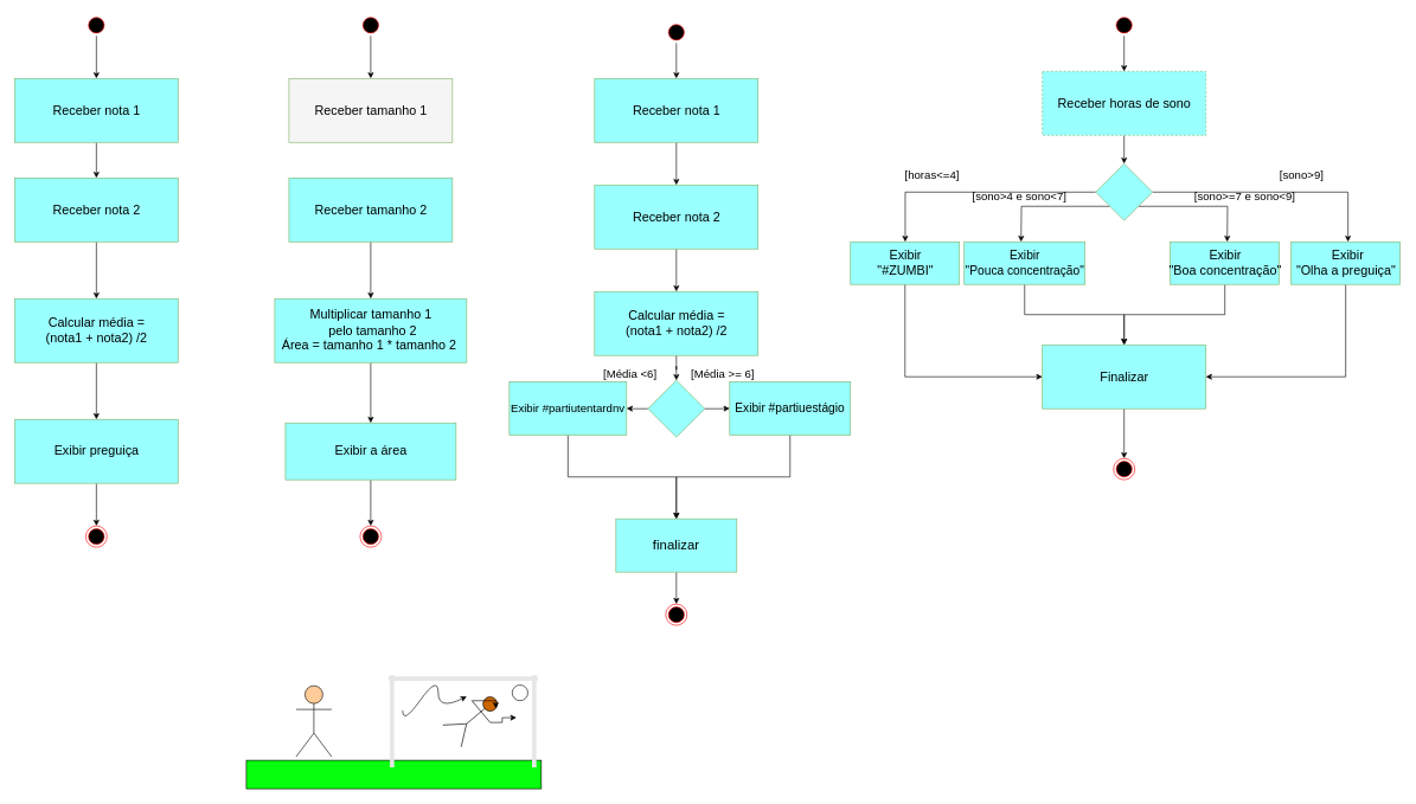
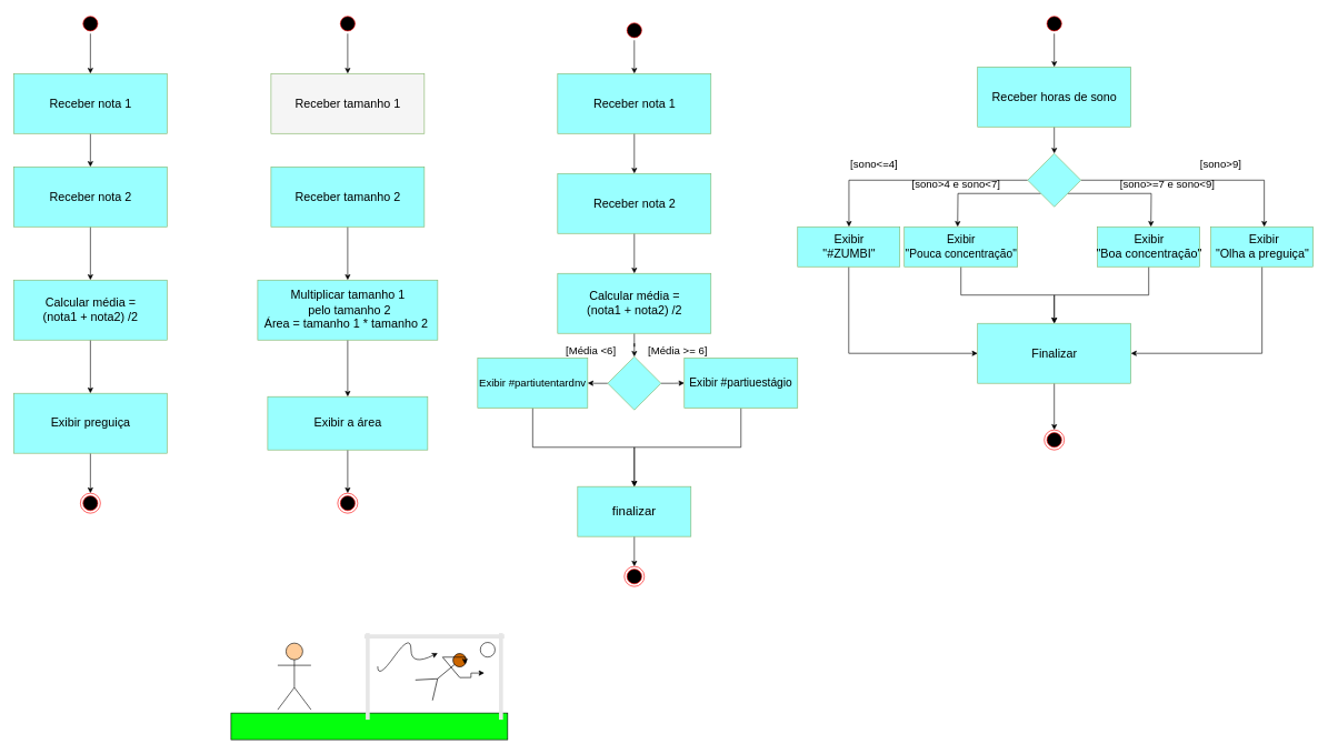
  <mxCell id="0" />
  <mxCell id="1" parent="0" />
  <mxCell id="2" value="" style="edgeStyle=orthogonalEdgeStyle;rounded=0;orthogonalLoop=1;jettySize=auto;html=1;fontSize=18;strokeColor=#000000;" edge="1" parent="1" source="3" target="5"><mxGeometry relative="1" as="geometry" /></mxCell>
  <mxCell id="3" value="" style="ellipse;html=1;shape=startState;fillColor=#000000;strokeColor=#ff0000;" vertex="1" parent="1"><mxGeometry x="120" y="20" width="30" height="30" as="geometry" /></mxCell>
  <mxCell id="4" value="" style="edgeStyle=orthogonalEdgeStyle;rounded=0;orthogonalLoop=1;jettySize=auto;html=1;fontSize=18;strokeColor=#000000;" edge="1" parent="1" source="5" target="7"><mxGeometry relative="1" as="geometry" /></mxCell>
  <mxCell id="5" value="&lt;font style=&quot;font-size: 18px&quot;&gt;Receber nota 1&lt;/font&gt;" style="html=1;fillColor=#99FFFF;strokeColor=#82b366;" vertex="1" parent="1"><mxGeometry x="20" y="110" width="230" height="90" as="geometry" /></mxCell>
  <mxCell id="6" value="" style="edgeStyle=orthogonalEdgeStyle;rounded=0;orthogonalLoop=1;jettySize=auto;html=1;fontSize=18;strokeColor=#000000;" edge="1" parent="1" source="7" target="9"><mxGeometry relative="1" as="geometry" /></mxCell>
  <mxCell id="7" value="&lt;font style=&quot;font-size: 18px&quot;&gt;Receber nota 2&lt;/font&gt;" style="html=1;fillColor=#99FFFF;strokeColor=#82b366;" vertex="1" parent="1"><mxGeometry x="20" y="250" width="230" height="90" as="geometry" /></mxCell>
  <mxCell id="8" value="" style="edgeStyle=orthogonalEdgeStyle;rounded=0;orthogonalLoop=1;jettySize=auto;html=1;fontSize=18;strokeColor=#000000;" edge="1" parent="1" source="9" target="11"><mxGeometry relative="1" as="geometry" /></mxCell>
  <mxCell id="9" value="&lt;font style=&quot;font-size: 18px&quot;&gt;Calcular média =&lt;br&gt;(nota1 + nota2) /2&lt;br&gt;&lt;/font&gt;" style="html=1;fillColor=#99FFFF;strokeColor=#82b366;" vertex="1" parent="1"><mxGeometry x="20" y="420" width="230" height="90" as="geometry" /></mxCell>
  <mxCell id="10" value="" style="edgeStyle=orthogonalEdgeStyle;rounded=0;orthogonalLoop=1;jettySize=auto;html=1;fontSize=18;strokeColor=#000000;" edge="1" parent="1" source="11" target="12"><mxGeometry relative="1" as="geometry" /></mxCell>
  <mxCell id="11" value="&lt;font style=&quot;font-size: 18px&quot;&gt;Exibir preguiça&lt;br&gt;&lt;/font&gt;" style="html=1;fillColor=#99FFFF;strokeColor=#82b366;" vertex="1" parent="1"><mxGeometry x="20" y="590" width="230" height="90" as="geometry" /></mxCell>
  <mxCell id="12" value="" style="ellipse;html=1;shape=endState;fillColor=#000000;strokeColor=#ff0000;fontSize=18;" vertex="1" parent="1"><mxGeometry x="120" y="740" width="30" height="30" as="geometry" /></mxCell>
  <mxCell id="13" value="" style="edgeStyle=orthogonalEdgeStyle;rounded=0;orthogonalLoop=1;jettySize=auto;html=1;fontSize=18;strokeColor=#000000;" edge="1" parent="1" source="14" target="15"><mxGeometry relative="1" as="geometry" /></mxCell>
  <mxCell id="14" value="" style="ellipse;html=1;shape=startState;fillColor=#000000;strokeColor=#ff0000;fontSize=18;" vertex="1" parent="1"><mxGeometry x="506" y="20" width="30" height="30" as="geometry" /></mxCell>
  <mxCell id="15" value="&lt;font style=&quot;font-size: 18px&quot;&gt;Receber tamanho 1&lt;/font&gt;" style="html=1;fillColor=#f5f5f5;strokeColor=#82b366;" vertex="1" parent="1"><mxGeometry x="406" y="110" width="230" height="90" as="geometry" /></mxCell>
  <mxCell id="16" value="" style="edgeStyle=orthogonalEdgeStyle;rounded=0;orthogonalLoop=1;jettySize=auto;html=1;fontSize=18;strokeColor=#000000;" edge="1" parent="1" source="17" target="19"><mxGeometry relative="1" as="geometry" /></mxCell>
  <mxCell id="17" value="&lt;font style=&quot;font-size: 18px&quot;&gt;Receber tamanho 2&lt;/font&gt;" style="html=1;fillColor=#99FFFF;strokeColor=#82b366;" vertex="1" parent="1"><mxGeometry x="406" y="250" width="230" height="90" as="geometry" /></mxCell>
  <mxCell id="18" value="" style="edgeStyle=orthogonalEdgeStyle;rounded=0;orthogonalLoop=1;jettySize=auto;html=1;fontSize=18;strokeColor=#000000;" edge="1" parent="1" source="19" target="21"><mxGeometry relative="1" as="geometry" /></mxCell>
  <mxCell id="19" value="&lt;font style=&quot;font-size: 18px&quot;&gt;Multiplicar tamanho 1&lt;br&gt;&amp;nbsp;pelo tamanho 2&lt;br&gt;Área = tamanho 1 * tamanho 2&amp;nbsp;&lt;br&gt;&lt;/font&gt;" style="html=1;fillColor=#99FFFF;strokeColor=#82b366;" vertex="1" parent="1"><mxGeometry x="386" y="420" width="270" height="90" as="geometry" /></mxCell>
  <mxCell id="20" value="" style="edgeStyle=orthogonalEdgeStyle;rounded=0;orthogonalLoop=1;jettySize=auto;html=1;fontSize=18;strokeColor=#000000;" edge="1" parent="1" source="21" target="22"><mxGeometry relative="1" as="geometry" /></mxCell>
  <mxCell id="21" value="&lt;font style=&quot;font-size: 18px&quot;&gt;Exibir a área&lt;br&gt;&lt;/font&gt;" style="html=1;fillColor=#99FFFF;strokeColor=#82b366;" vertex="1" parent="1"><mxGeometry x="401" y="595" width="240" height="80" as="geometry" /></mxCell>
  <mxCell id="22" value="" style="ellipse;html=1;shape=endState;fillColor=#000000;strokeColor=#ff0000;fontSize=18;" vertex="1" parent="1"><mxGeometry x="506" y="740" width="30" height="30" as="geometry" /></mxCell>
  <mxCell id="23" value="Actor" style="shape=umlActor;verticalLabelPosition=bottom;verticalAlign=top;html=1;fontSize=18;fillColor=#FFCC99;" vertex="1" parent="1"><mxGeometry x="416" y="965" width="50" height="100" as="geometry" /></mxCell>
  <mxCell id="24" value="" style="html=1;points=[];perimeter=orthogonalPerimeter;fontSize=18;fillColor=#05FF0D;" vertex="1" parent="1"><mxGeometry x="346" y="1070" width="415" height="40" as="geometry" /></mxCell>
  <mxCell id="25" value="" style="curved=1;endArrow=classic;html=1;rounded=0;fontSize=18;strokeColor=#000000;" edge="1" parent="1"><mxGeometry width="50" height="50" relative="1" as="geometry"><mxPoint x="566" y="1000" as="sourcePoint" /><mxPoint x="656" y="980" as="targetPoint" /><Array as="points"><mxPoint x="566" y="1020" /><mxPoint x="616" y="950" /><mxPoint x="616" y="1000" /></Array></mxGeometry></mxCell>
  <mxCell id="26" value="" style="shape=line;html=1;strokeWidth=6;strokeColor=#E6E6E6;fontSize=18;fillColor=#99FFFF;" vertex="1" parent="1"><mxGeometry x="546" y="950" width="210" height="10" as="geometry" /></mxCell>
  <mxCell id="27" value="" style="shape=line;html=1;strokeWidth=6;fontSize=18;rotation=90;fillColor=#000000;strokeColor=#E6E6E6;gradientColor=#000000;" vertex="1" parent="1"><mxGeometry x="686" y="1010" width="130" height="10" as="geometry" /></mxCell>
  <mxCell id="28" value="" style="shape=line;html=1;strokeWidth=6;strokeColor=#E6E6E6;fontSize=18;fillColor=#99FFFF;rotation=90;" vertex="1" parent="1"><mxGeometry x="486" y="1010" width="130" height="10" as="geometry" /></mxCell>
  <mxCell id="29" value="" style="edgeStyle=orthogonalEdgeStyle;rounded=0;orthogonalLoop=1;jettySize=auto;html=1;fontSize=18;strokeColor=#000000;" edge="1" parent="1" source="30" target="32"><mxGeometry relative="1" as="geometry" /></mxCell>
  <mxCell id="30" value="" style="ellipse;html=1;shape=startState;fillColor=#000000;strokeColor=#ff0000;fontSize=18;" vertex="1" parent="1"><mxGeometry x="936" y="30" width="30" height="30" as="geometry" /></mxCell>
  <mxCell id="31" value="" style="edgeStyle=orthogonalEdgeStyle;rounded=0;orthogonalLoop=1;jettySize=auto;html=1;fontSize=18;strokeColor=#000000;" edge="1" parent="1" source="32" target="34"><mxGeometry relative="1" as="geometry" /></mxCell>
  <mxCell id="32" value="&lt;font style=&quot;font-size: 18px&quot;&gt;Receber nota 1&lt;/font&gt;" style="html=1;fillColor=#99FFFF;strokeColor=#82b366;" vertex="1" parent="1"><mxGeometry x="836" y="110" width="230" height="90" as="geometry" /></mxCell>
  <mxCell id="33" value="" style="edgeStyle=orthogonalEdgeStyle;rounded=0;orthogonalLoop=1;jettySize=auto;html=1;fontSize=18;strokeColor=#000000;" edge="1" parent="1" source="34" target="36"><mxGeometry relative="1" as="geometry" /></mxCell>
  <mxCell id="34" value="&lt;font style=&quot;font-size: 18px&quot;&gt;Receber nota 2&lt;/font&gt;" style="html=1;fillColor=#99FFFF;strokeColor=#82b366;" vertex="1" parent="1"><mxGeometry x="836" y="260" width="230" height="90" as="geometry" /></mxCell>
  <mxCell id="35" value="" style="edgeStyle=orthogonalEdgeStyle;rounded=0;orthogonalLoop=1;jettySize=auto;html=1;fontSize=18;strokeColor=#000000;" edge="1" parent="1" source="36" target="39"><mxGeometry relative="1" as="geometry" /></mxCell>
  <mxCell id="36" value="&lt;font style=&quot;font-size: 18px&quot;&gt;Calcular média =&lt;br&gt;(nota1 + nota2) /2&lt;br&gt;&lt;/font&gt;" style="html=1;fillColor=#99FFFF;strokeColor=#82b366;" vertex="1" parent="1"><mxGeometry x="836" y="410" width="230" height="90" as="geometry" /></mxCell>
  <mxCell id="37" value="" style="edgeStyle=orthogonalEdgeStyle;rounded=0;orthogonalLoop=1;jettySize=auto;html=1;fontSize=18;strokeColor=#000000;" edge="1" parent="1" source="39" target="41"><mxGeometry relative="1" as="geometry" /></mxCell>
  <mxCell id="38" value="" style="edgeStyle=orthogonalEdgeStyle;rounded=0;orthogonalLoop=1;jettySize=auto;html=1;fontSize=18;strokeColor=#000000;" edge="1" parent="1" source="39" target="43"><mxGeometry relative="1" as="geometry" /></mxCell>
  <mxCell id="39" value="" style="rhombus;whiteSpace=wrap;html=1;fillColor=#99FFFF;strokeColor=#82b366;" vertex="1" parent="1"><mxGeometry x="911" y="535" width="80" height="80" as="geometry" /></mxCell>
  <mxCell id="40" style="edgeStyle=orthogonalEdgeStyle;rounded=0;orthogonalLoop=1;jettySize=auto;html=1;fontSize=16;strokeColor=#000000;" edge="1" parent="1" source="41" target="45"><mxGeometry relative="1" as="geometry" /></mxCell>
  <mxCell id="41" value="&lt;font style=&quot;font-size: 16px&quot;&gt;Exibir #partiutentardnv&lt;/font&gt;" style="whiteSpace=wrap;html=1;fillColor=#99FFFF;strokeColor=#82b366;" vertex="1" parent="1"><mxGeometry x="716" y="537" width="165" height="75" as="geometry" /></mxCell>
  <mxCell id="42" value="" style="edgeStyle=orthogonalEdgeStyle;rounded=0;orthogonalLoop=1;jettySize=auto;html=1;fontSize=18;strokeColor=#000000;" edge="1" parent="1" source="43" target="45"><mxGeometry relative="1" as="geometry" /></mxCell>
  <mxCell id="43" value="&lt;font style=&quot;font-size: 17px&quot;&gt;Exibir #partiuestágio&lt;/font&gt;" style="whiteSpace=wrap;html=1;fillColor=#99FFFF;strokeColor=#82b366;" vertex="1" parent="1"><mxGeometry x="1026" y="537" width="170" height="75" as="geometry" /></mxCell>
  <mxCell id="44" value="" style="edgeStyle=orthogonalEdgeStyle;rounded=0;orthogonalLoop=1;jettySize=auto;html=1;fontSize=16;strokeColor=#000000;" edge="1" parent="1" source="45" target="51"><mxGeometry relative="1" as="geometry" /></mxCell>
  <mxCell id="45" value="&lt;font style=&quot;font-size: 19px&quot;&gt;finalizar&lt;/font&gt;" style="whiteSpace=wrap;html=1;fillColor=#99FFFF;strokeColor=#82b366;" vertex="1" parent="1"><mxGeometry x="866" y="730" width="170" height="75" as="geometry" /></mxCell>
  <mxCell id="46" value="[Média &amp;lt;6]" style="text;html=1;strokeColor=none;fillColor=none;align=center;verticalAlign=middle;whiteSpace=wrap;rounded=0;fontSize=16;" vertex="1" parent="1"><mxGeometry x="846" y="510" width="80" height="30" as="geometry" /></mxCell>
  <mxCell id="47" value="[Média &amp;gt;= 6]" style="text;html=1;strokeColor=none;fillColor=none;align=center;verticalAlign=middle;whiteSpace=wrap;rounded=0;fontSize=16;" vertex="1" parent="1"><mxGeometry x="967" y="510" width="99" height="30" as="geometry" /></mxCell>
  <mxCell id="48" style="edgeStyle=orthogonalEdgeStyle;rounded=0;orthogonalLoop=1;jettySize=auto;html=1;exitX=1;exitY=0.333;exitDx=0;exitDy=0;exitPerimeter=0;fontSize=16;strokeColor=#000000;" edge="1" parent="1" source="49"><mxGeometry relative="1" as="geometry"><mxPoint x="726" y="1010" as="targetPoint" /><Array as="points"><mxPoint x="706" y="1017" /><mxPoint x="706" y="1010" /></Array></mxGeometry></mxCell>
  <mxCell id="49" value="" style="shape=umlActor;verticalLabelPosition=bottom;verticalAlign=top;html=1;outlineConnect=0;fontSize=16;fillColor=#CC6600;rotation=50;" vertex="1" parent="1"><mxGeometry x="646" y="970" width="40" height="80" as="geometry" /></mxCell>
  <mxCell id="50" style="edgeStyle=orthogonalEdgeStyle;rounded=0;orthogonalLoop=1;jettySize=auto;html=1;exitX=0;exitY=0.333;exitDx=0;exitDy=0;exitPerimeter=0;entryX=0.75;entryY=0.1;entryDx=0;entryDy=0;entryPerimeter=0;fontSize=16;strokeColor=#000000;" edge="1" parent="1" source="49" target="49"><mxGeometry relative="1" as="geometry" /></mxCell>
  <mxCell id="51" value="" style="ellipse;html=1;shape=endState;fillColor=#000000;strokeColor=#ff0000;fontSize=16;" vertex="1" parent="1"><mxGeometry x="936" y="850" width="30" height="30" as="geometry" /></mxCell>
  <mxCell id="52" value="" style="edgeStyle=orthogonalEdgeStyle;rounded=0;orthogonalLoop=1;jettySize=auto;html=1;fontSize=16;strokeColor=#000000;" edge="1" parent="1" source="53" target="55"><mxGeometry relative="1" as="geometry" /></mxCell>
  <mxCell id="53" value="" style="ellipse;html=1;shape=startState;fillColor=#000000;strokeColor=#ff0000;fontSize=16;" vertex="1" parent="1"><mxGeometry x="1566" y="20" width="30" height="30" as="geometry" /></mxCell>
  <mxCell id="54" value="" style="edgeStyle=orthogonalEdgeStyle;rounded=0;orthogonalLoop=1;jettySize=auto;html=1;fontSize=16;strokeColor=#000000;" edge="1" parent="1" source="55" target="60"><mxGeometry relative="1" as="geometry" /></mxCell>
- <mxCell id="55" value="&lt;font style=&quot;font-size: 18px&quot;&gt;Receber horas de sono&lt;/font&gt;" style="html=1;fillColor=#99FFFF;strokeColor=#82b366;dashed=1;" vertex="1" parent="1"><mxGeometry x="1466" y="100" width="230" height="90" as="geometry" /></mxCell>
+ <mxCell id="55" value="&lt;font style=&quot;font-size: 18px&quot;&gt;Receber horas de sono&lt;/font&gt;" style="html=1;fillColor=#99FFFF;strokeColor=#82b366;" vertex="1" parent="1"><mxGeometry x="1466" y="100" width="230" height="90" as="geometry" /></mxCell>
  <mxCell id="56" style="edgeStyle=orthogonalEdgeStyle;rounded=0;orthogonalLoop=1;jettySize=auto;html=1;fontSize=16;strokeColor=#000000;" edge="1" parent="1" source="60"><mxGeometry relative="1" as="geometry"><mxPoint x="1896" y="340" as="targetPoint" /><Array as="points"><mxPoint x="1756" y="270" /><mxPoint x="1756" y="270" /></Array></mxGeometry></mxCell>
  <mxCell id="57" style="edgeStyle=orthogonalEdgeStyle;rounded=0;orthogonalLoop=1;jettySize=auto;html=1;exitX=0;exitY=0.5;exitDx=0;exitDy=0;fontSize=16;strokeColor=#000000;" edge="1" parent="1" source="60" target="62"><mxGeometry relative="1" as="geometry"><mxPoint x="1276" y="300" as="targetPoint" /><Array as="points"><mxPoint x="1273" y="270" /></Array></mxGeometry></mxCell>
  <mxCell id="58" style="edgeStyle=orthogonalEdgeStyle;rounded=0;orthogonalLoop=1;jettySize=auto;html=1;exitX=0;exitY=1;exitDx=0;exitDy=0;fontSize=16;strokeColor=#000000;" edge="1" parent="1" source="60"><mxGeometry relative="1" as="geometry"><mxPoint x="1436" y="340" as="targetPoint" /></mxGeometry></mxCell>
  <mxCell id="59" style="edgeStyle=orthogonalEdgeStyle;rounded=0;orthogonalLoop=1;jettySize=auto;html=1;exitX=1;exitY=1;exitDx=0;exitDy=0;fontSize=16;strokeColor=#000000;" edge="1" parent="1" source="60"><mxGeometry relative="1" as="geometry"><mxPoint x="1726" y="340" as="targetPoint" /></mxGeometry></mxCell>
  <mxCell id="60" value="" style="rhombus;whiteSpace=wrap;html=1;fillColor=#99FFFF;strokeColor=#82b366;" vertex="1" parent="1"><mxGeometry x="1541" y="230" width="80" height="80" as="geometry" /></mxCell>
  <mxCell id="61" style="edgeStyle=orthogonalEdgeStyle;rounded=0;orthogonalLoop=1;jettySize=auto;html=1;fontSize=16;strokeColor=#000000;entryX=0;entryY=0.5;entryDx=0;entryDy=0;" edge="1" parent="1" source="62" target="70"><mxGeometry relative="1" as="geometry"><mxPoint x="1272.665" y="560" as="targetPoint" /><Array as="points"><mxPoint x="1273" y="530" /></Array></mxGeometry></mxCell>
  <mxCell id="62" value="&lt;font style=&quot;font-size: 18px&quot;&gt;Exibir&lt;br&gt;&quot;#ZUMBI&quot;&lt;/font&gt;&lt;span style=&quot;color: rgba(0 , 0 , 0 , 0) ; font-family: monospace ; font-size: 0px&quot;&gt;%3CmxGraphModel%3E%3Croot%3E%3CmxCell%20id%3D%220%22%2F%3E%3CmxCell%20id%3D%221%22%20parent%3D%220%22%2F%3E%3CmxCell%20id%3D%222%22%20value%3D%22%26lt%3Bfont%20style%3D%26quot%3Bfont-size%3A%2018px%26quot%3B%26gt%3BReceber%20horas%20de%20sono%26lt%3B%2Ffont%26gt%3B%22%20style%3D%22html%3D1%3BfillColor%3D%2399FFFF%3BstrokeColor%3D%2382b366%3B%22%20vertex%3D%221%22%20parent%3D%221%22%3E%3CmxGeometry%20x%3D%221730%22%20y%3D%22110%22%20width%3D%22230%22%20height%3D%2290%22%20as%3D%22geometry%22%2F%3E%3C%2FmxCell%3E%3C%2Froot%3E%3C%2FmxGraphModel%3E&lt;/span&gt;" style="html=1;fillColor=#99FFFF;strokeColor=#82b366;" vertex="1" parent="1"><mxGeometry x="1196" y="340" width="153.33" height="60" as="geometry" /></mxCell>
  <mxCell id="63" style="edgeStyle=orthogonalEdgeStyle;rounded=0;orthogonalLoop=1;jettySize=auto;html=1;entryX=0.5;entryY=0;entryDx=0;entryDy=0;fontSize=16;strokeColor=#000000;" edge="1" parent="1" source="64" target="70"><mxGeometry relative="1" as="geometry" /></mxCell>
  <mxCell id="64" value="&lt;font style=&quot;font-size: 17px&quot;&gt;Exibir&lt;br&gt;&quot;Pouca concentração&quot;&lt;/font&gt;" style="html=1;fillColor=#99FFFF;strokeColor=#82b366;" vertex="1" parent="1"><mxGeometry x="1356" y="340" width="170" height="60" as="geometry" /></mxCell>
  <mxCell id="65" style="edgeStyle=orthogonalEdgeStyle;rounded=0;orthogonalLoop=1;jettySize=auto;html=1;fontSize=16;strokeColor=#000000;" edge="1" parent="1" source="66" target="70"><mxGeometry relative="1" as="geometry" /></mxCell>
  <mxCell id="66" value="&lt;span style=&quot;font-size: 18px&quot;&gt;Exibir&lt;br&gt;&quot;Boa concentração&quot;&lt;/span&gt;" style="html=1;fillColor=#99FFFF;strokeColor=#82b366;" vertex="1" parent="1"><mxGeometry x="1646" y="340" width="153.33" height="60" as="geometry" /></mxCell>
  <mxCell id="67" style="edgeStyle=orthogonalEdgeStyle;rounded=0;orthogonalLoop=1;jettySize=auto;html=1;fontSize=16;strokeColor=#000000;entryX=1;entryY=0.5;entryDx=0;entryDy=0;" edge="1" parent="1" source="68" target="70"><mxGeometry relative="1" as="geometry"><mxPoint x="1893" y="540" as="targetPoint" /><Array as="points"><mxPoint x="1893" y="530" /></Array></mxGeometry></mxCell>
  <mxCell id="68" value="&lt;span style=&quot;font-size: 18px&quot;&gt;&amp;nbsp;Exibir &lt;br&gt;&quot;Olha a preguiça&quot;&lt;/span&gt;" style="html=1;fillColor=#99FFFF;strokeColor=#82b366;" vertex="1" parent="1"><mxGeometry x="1816" y="340" width="153.33" height="60" as="geometry" /></mxCell>
  <mxCell id="69" style="edgeStyle=orthogonalEdgeStyle;rounded=0;orthogonalLoop=1;jettySize=auto;html=1;entryX=0.5;entryY=0;entryDx=0;entryDy=0;fontSize=16;strokeColor=#000000;" edge="1" parent="1" source="70" target="75"><mxGeometry relative="1" as="geometry" /></mxCell>
  <mxCell id="70" value="&lt;span style=&quot;font-size: 18px&quot;&gt;Finalizar&lt;/span&gt;" style="html=1;fillColor=#99FFFF;strokeColor=#82b366;" vertex="1" parent="1"><mxGeometry x="1466" y="485" width="230" height="90" as="geometry" /></mxCell>
- <mxCell id="71" value="[horas&amp;lt;=4]" style="text;html=1;strokeColor=none;fillColor=none;align=center;verticalAlign=middle;whiteSpace=wrap;rounded=0;fontSize=16;" vertex="1" parent="1"><mxGeometry x="1256" y="230" width="110" height="30" as="geometry" /></mxCell>
+ <mxCell id="71" value="[sono&amp;lt;=4]" style="text;html=1;strokeColor=none;fillColor=none;align=center;verticalAlign=middle;whiteSpace=wrap;rounded=0;fontSize=16;" vertex="1" parent="1"><mxGeometry x="1256" y="230" width="110" height="30" as="geometry" /></mxCell>
  <mxCell id="72" value="[sono&amp;gt;4 e sono&amp;lt;7]" style="text;html=1;strokeColor=none;fillColor=none;align=center;verticalAlign=middle;whiteSpace=wrap;rounded=0;fontSize=16;" vertex="1" parent="1"><mxGeometry x="1349.33" y="260" width="170" height="30" as="geometry" /></mxCell>
  <mxCell id="73" value="[sono&amp;gt;=7 e sono&amp;lt;9]" style="text;html=1;strokeColor=none;fillColor=none;align=center;verticalAlign=middle;whiteSpace=wrap;rounded=0;fontSize=16;" vertex="1" parent="1"><mxGeometry x="1666" y="260" width="170" height="30" as="geometry" /></mxCell>
  <mxCell id="74" value="[sono&amp;gt;9]" style="text;html=1;strokeColor=none;fillColor=none;align=center;verticalAlign=middle;whiteSpace=wrap;rounded=0;fontSize=16;" vertex="1" parent="1"><mxGeometry x="1746" y="230" width="170" height="30" as="geometry" /></mxCell>
  <mxCell id="75" value="" style="ellipse;html=1;shape=endState;fillColor=#000000;strokeColor=#ff0000;fontSize=16;" vertex="1" parent="1"><mxGeometry x="1566" y="645" width="30" height="30" as="geometry" /></mxCell>
  <mxCell id="76" value="" style="ellipse;html=1;shape=startState;fillColor=#FFFFFF;strokeColor=#000000;fontSize=16;" vertex="1" parent="1"><mxGeometry x="716" y="960" width="30" height="30" as="geometry" /></mxCell>
